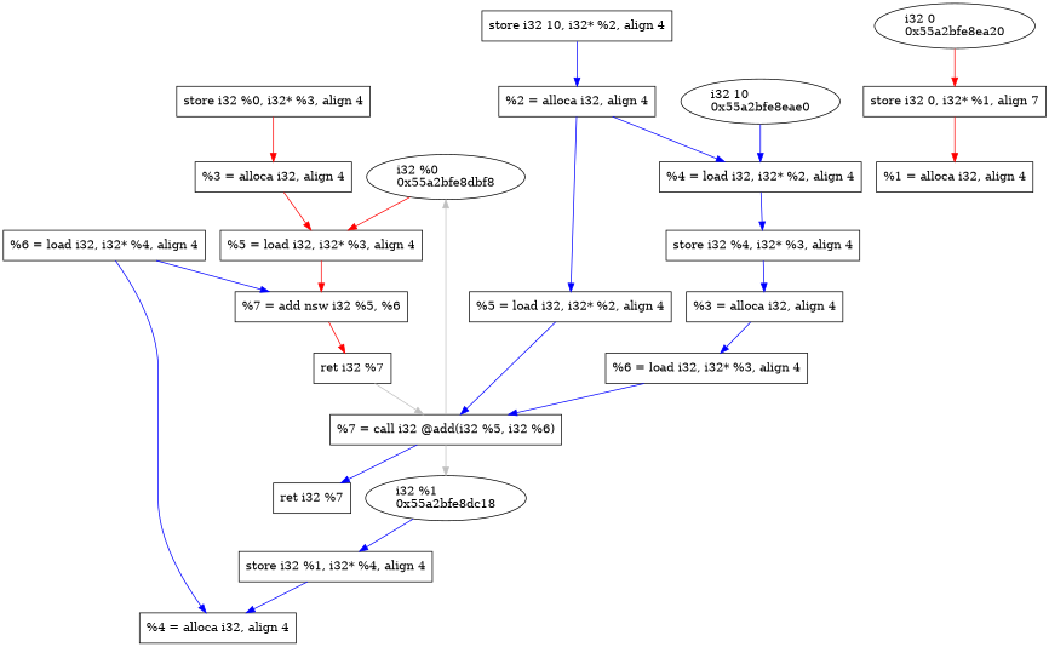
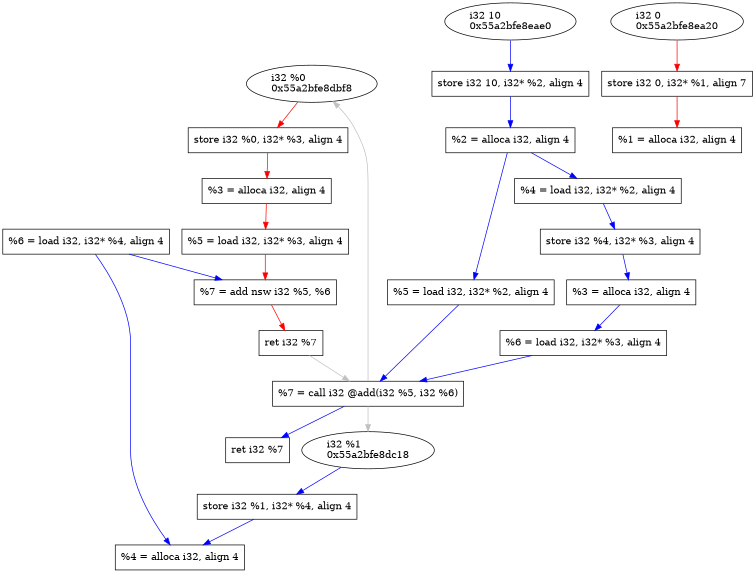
  digraph {
    node [shape=record]
    edge [color=blue]
    n1 [label="i32 %0\l0x55a2bfe8dbf8" shape=ellipse]
    n2 [label="  store i32 %0, i32* %3, align 4"]
    n3 [label="  %3 = alloca i32, align 4"]
    n4 [label="  %5 = load i32, i32* %3, align 4"]
    n5 [label="  %7 = add nsw i32 %5, %6"]
    n6 [label="i32 %1\l0x55a2bfe8dc18" shape=ellipse]
    n7 [label="  store i32 %1, i32* %4, align 4"]
    n8 [label="  %4 = alloca i32, align 4"]
    n9 [label="  %6 = load i32, i32* %4, align 4"]
    n10 [label="  ret i32 %7"]
    n11 [label="  %7 = call i32 @add(i32 %5, i32 %6)"]
    n12 [label="  ret i32 %7"]
    n13 [label="i32 0\l0x55a2bfe8ea20" shape=ellipse]
    n14 [label="store i32 0, i32* %1, align 7"]
    n15 [label="  %1 = alloca i32, align 4"]
    n16 [label="i32 10\l0x55a2bfe8eae0" shape=ellipse]
    n17 [label="  store i32 10, i32* %2, align 4"]
    n18 [label="  %2 = alloca i32, align 4"]
    n19 [label="  %4 = load i32, i32* %2, align 4"]
    n20 [label="  %5 = load i32, i32* %2, align 4"]
    n21 [label="  store i32 %4, i32* %3, align 4"]
    n22 [label="  %3 = alloca i32, align 4"]
    n23 [label="  %6 = load i32, i32* %3, align 4"]
-   n1 -> n4 [color=red]
+   n1 -> n2 [color=red]
    n2 -> n3 [color=red]
    n3 -> n4 [color=red]
    n4 -> n5 [color=red]
    n5 -> n10 [color=red]
    n6 -> n7
    n7 -> n8
    n9 -> n5
    n9 -> n8
    n10 -> n11 [color=grey]
    n11 -> n1 [color=grey]
    n11 -> n6 [color=grey]
    n11 -> n12
    n13 -> n14 [color=red]
    n14 -> n15 [color=red]
-   n16 -> n19
+   n16 -> n17
    n17 -> n18
    n18 -> n19
    n18 -> n20
    n19 -> n21
    n20 -> n11
    n21 -> n22
    n22 -> n23
    n23 -> n11
  }
